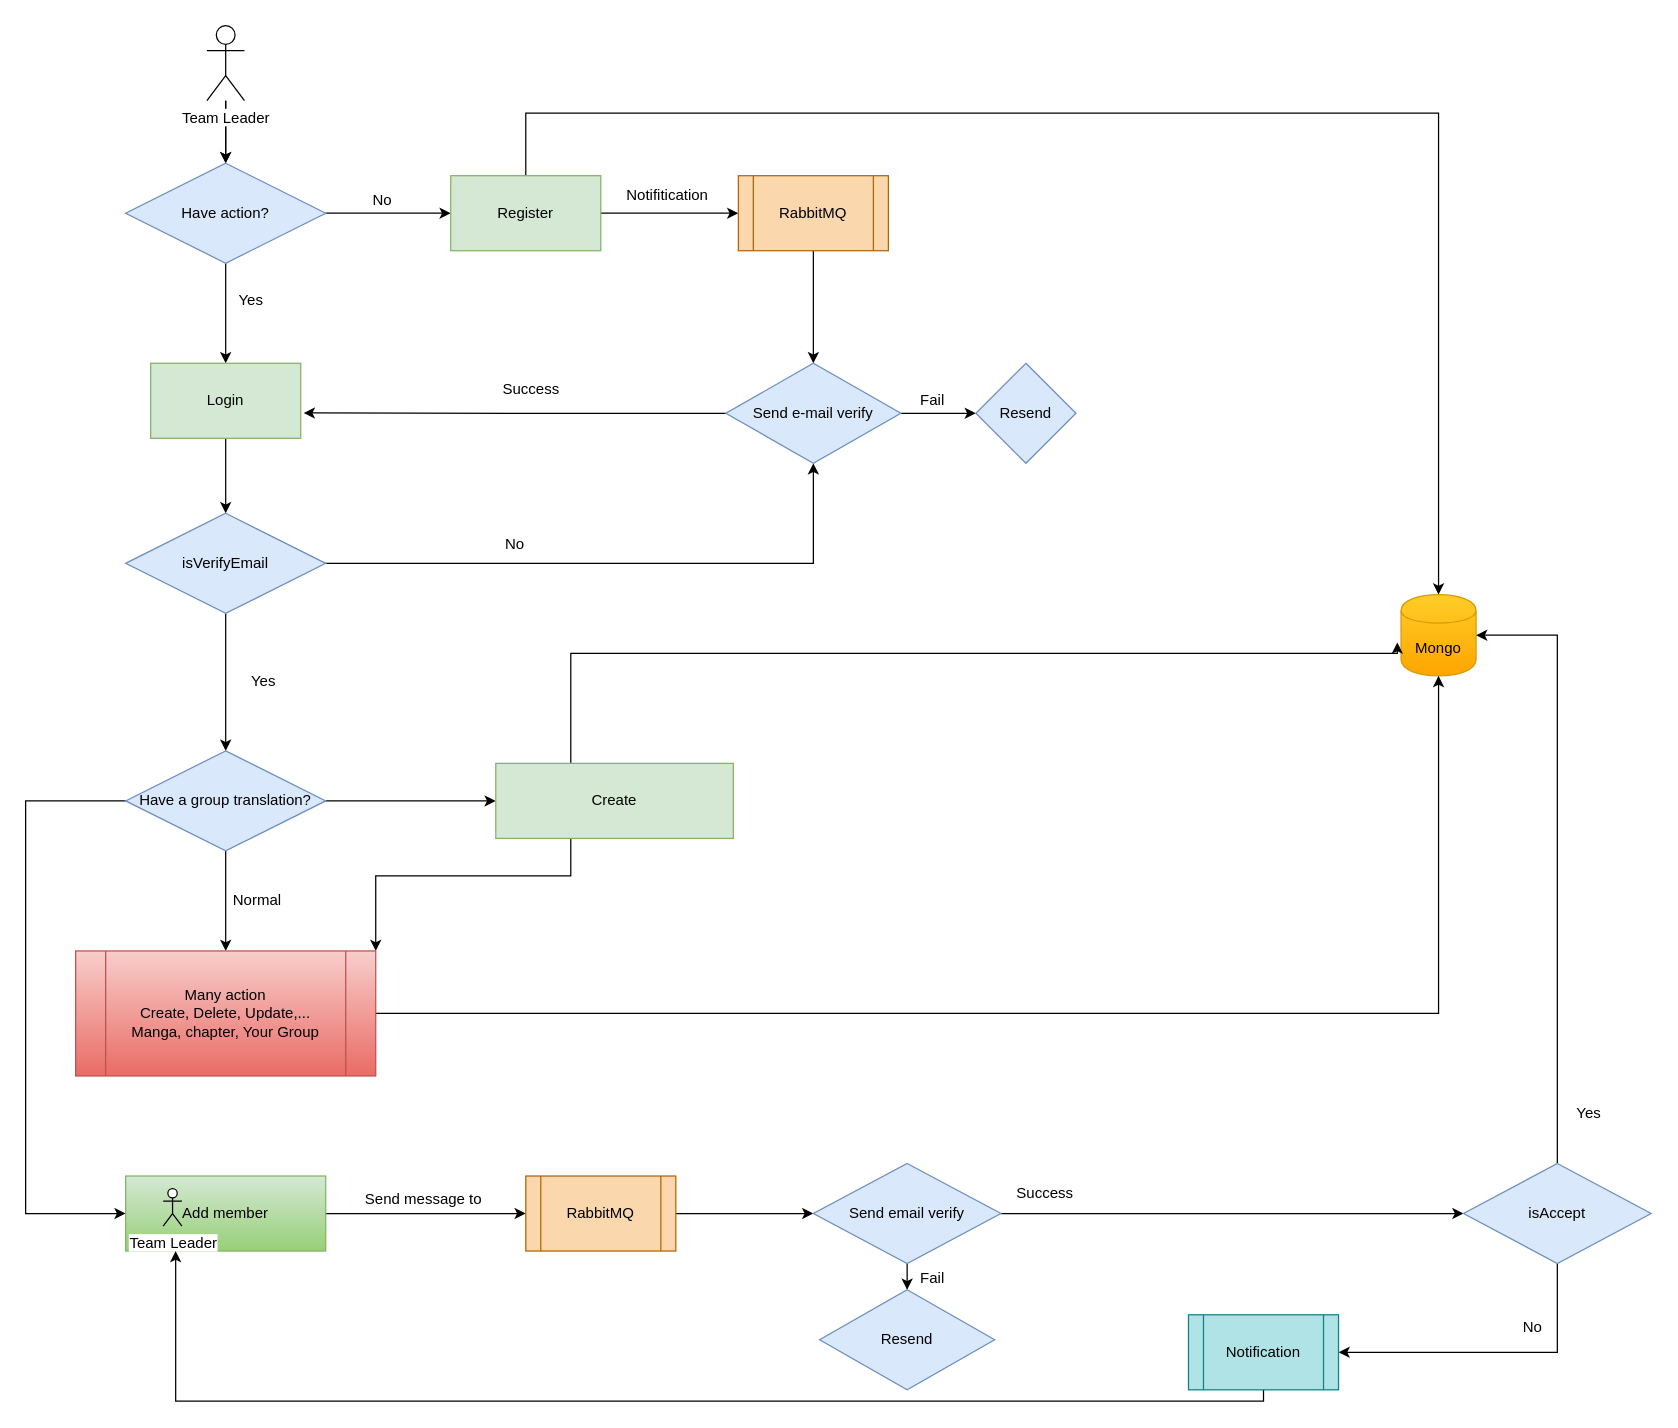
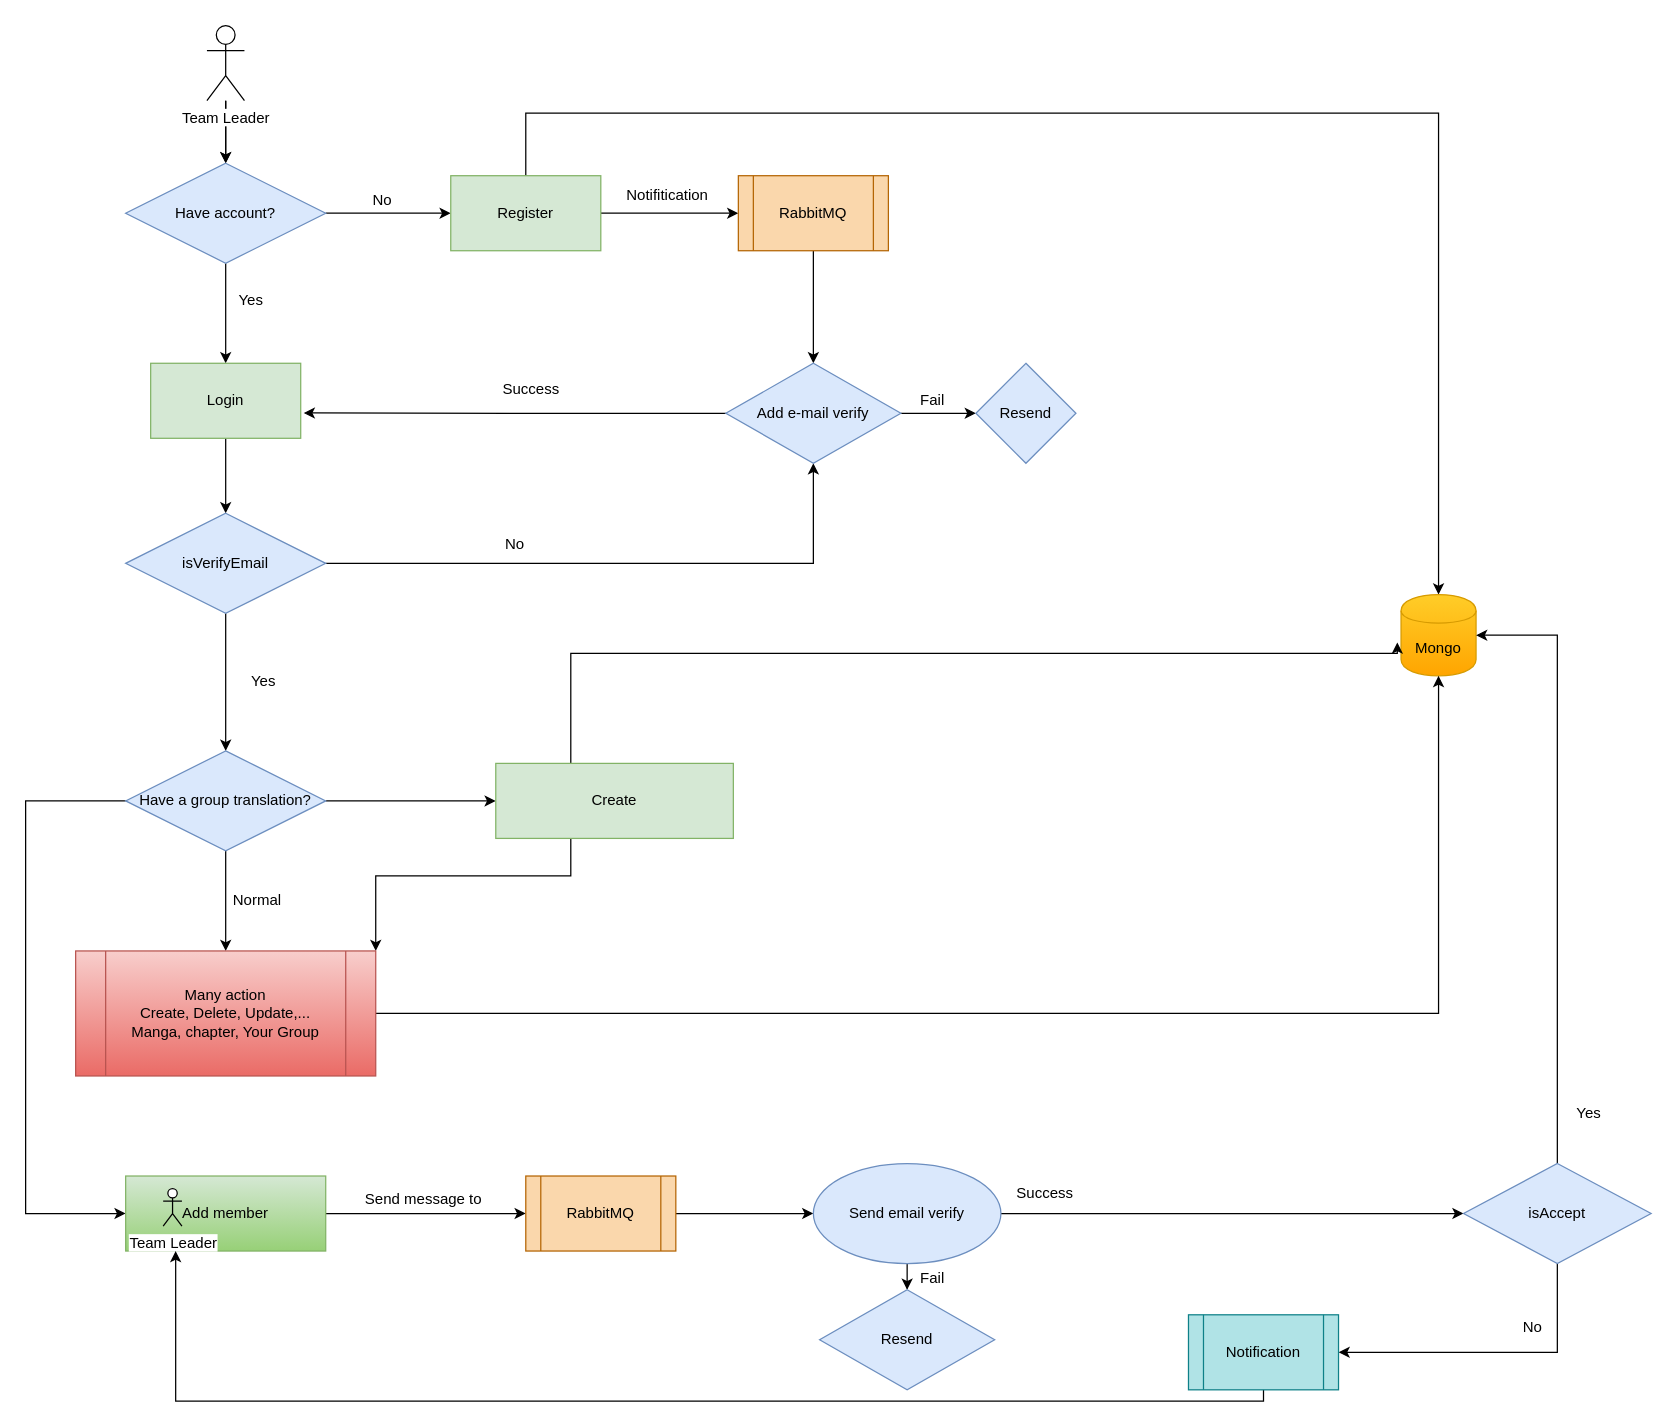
  <mxCell id="0" />
  <mxCell id="1" parent="0" />
  <mxCell id="2" value="" style="edgeStyle=orthogonalEdgeStyle;rounded=0;orthogonalLoop=1;jettySize=auto;html=1;" edge="1" parent="1" source="4"><mxGeometry relative="1" as="geometry"><mxPoint x="180" y="130" as="targetPoint" /></mxGeometry></mxCell>
  <mxCell id="3" value="" style="edgeStyle=orthogonalEdgeStyle;rounded=0;orthogonalLoop=1;jettySize=auto;html=1;" edge="1" parent="1" source="4"><mxGeometry relative="1" as="geometry"><mxPoint x="180" y="130" as="targetPoint" /></mxGeometry></mxCell>
  <mxCell id="4" value="Team Leader" style="shape=umlActor;verticalLabelPosition=bottom;labelBackgroundColor=#ffffff;verticalAlign=top;html=1;outlineConnect=0;" vertex="1" parent="1"><mxGeometry x="165" y="20" width="30" height="60" as="geometry" /></mxCell>
  <mxCell id="5" style="edgeStyle=orthogonalEdgeStyle;rounded=0;orthogonalLoop=1;jettySize=auto;html=1;" edge="1" parent="1" source="7"><mxGeometry relative="1" as="geometry"><mxPoint x="180" y="290" as="targetPoint" /></mxGeometry></mxCell>
  <mxCell id="6" style="edgeStyle=orthogonalEdgeStyle;rounded=0;orthogonalLoop=1;jettySize=auto;html=1;entryX=0;entryY=0.5;entryDx=0;entryDy=0;" edge="1" parent="1" source="7"><mxGeometry relative="1" as="geometry"><mxPoint x="360" y="170" as="targetPoint" /></mxGeometry></mxCell>
- <mxCell id="7" value="Have action?" style="rhombus;whiteSpace=wrap;html=1;fillColor=#dae8fc;strokeColor=#6c8ebf;" vertex="1" parent="1"><mxGeometry x="100" y="130" width="160" height="80" as="geometry" /></mxCell>
+ <mxCell id="7" value="Have account?" style="rhombus;whiteSpace=wrap;html=1;fillColor=#dae8fc;strokeColor=#6c8ebf;" vertex="1" parent="1"><mxGeometry x="100" y="130" width="160" height="80" as="geometry" /></mxCell>
  <mxCell id="8" style="edgeStyle=orthogonalEdgeStyle;rounded=0;orthogonalLoop=1;jettySize=auto;html=1;" edge="1" parent="1" source="10"><mxGeometry relative="1" as="geometry"><mxPoint x="590" y="170" as="targetPoint" /></mxGeometry></mxCell>
  <mxCell id="9" style="edgeStyle=orthogonalEdgeStyle;rounded=0;orthogonalLoop=1;jettySize=auto;html=1;entryX=0.5;entryY=0;entryDx=0;entryDy=0;" edge="1" parent="1" source="10" target="29"><mxGeometry relative="1" as="geometry"><Array as="points"><mxPoint x="420" y="90" /><mxPoint x="1150" y="90" /></Array></mxGeometry></mxCell>
  <mxCell id="10" value="Register" style="rounded=0;whiteSpace=wrap;html=1;fillColor=#d5e8d4;strokeColor=#82b366;" vertex="1" parent="1"><mxGeometry x="360" y="140" width="120" height="60" as="geometry" /></mxCell>
  <mxCell id="11" style="edgeStyle=orthogonalEdgeStyle;rounded=0;orthogonalLoop=1;jettySize=auto;html=1;" edge="1" parent="1" source="12"><mxGeometry relative="1" as="geometry"><mxPoint x="180" y="410" as="targetPoint" /></mxGeometry></mxCell>
  <mxCell id="12" value="Login" style="rounded=0;whiteSpace=wrap;html=1;fillColor=#d5e8d4;strokeColor=#82b366;" vertex="1" parent="1"><mxGeometry x="120" y="290" width="120" height="60" as="geometry" /></mxCell>
  <mxCell id="13" value="Yes" style="text;html=1;align=center;verticalAlign=middle;resizable=0;points=[];autosize=1;" vertex="1" parent="1"><mxGeometry x="180" y="230" width="40" height="20" as="geometry" /></mxCell>
  <mxCell id="14" value="No" style="text;html=1;align=center;verticalAlign=middle;resizable=0;points=[];autosize=1;" vertex="1" parent="1"><mxGeometry x="290" y="150" width="30" height="20" as="geometry" /></mxCell>
  <mxCell id="15" style="edgeStyle=orthogonalEdgeStyle;rounded=0;orthogonalLoop=1;jettySize=auto;html=1;entryX=0.5;entryY=1;entryDx=0;entryDy=0;" edge="1" parent="1" source="17" target="23"><mxGeometry relative="1" as="geometry" /></mxCell>
  <mxCell id="16" style="edgeStyle=orthogonalEdgeStyle;rounded=0;orthogonalLoop=1;jettySize=auto;html=1;entryX=0.5;entryY=0;entryDx=0;entryDy=0;" edge="1" parent="1" source="17"><mxGeometry relative="1" as="geometry"><mxPoint x="180" y="600" as="targetPoint" /></mxGeometry></mxCell>
  <mxCell id="17" value="isVerifyEmail" style="rhombus;whiteSpace=wrap;html=1;fillColor=#dae8fc;strokeColor=#6c8ebf;" vertex="1" parent="1"><mxGeometry x="100" y="410" width="160" height="80" as="geometry" /></mxCell>
  <mxCell id="18" style="edgeStyle=orthogonalEdgeStyle;rounded=0;orthogonalLoop=1;jettySize=auto;html=1;entryX=0.5;entryY=0;entryDx=0;entryDy=0;" edge="1" parent="1" source="19" target="23"><mxGeometry relative="1" as="geometry" /></mxCell>
  <mxCell id="19" value="RabbitMQ" style="shape=process;whiteSpace=wrap;html=1;backgroundOutline=1;fillColor=#fad7ac;strokeColor=#b46504;" vertex="1" parent="1"><mxGeometry x="590" y="140" width="120" height="60" as="geometry" /></mxCell>
  <mxCell id="20" value="Notifitication" style="text;html=1;align=center;verticalAlign=middle;resizable=0;points=[];autosize=1;" vertex="1" parent="1"><mxGeometry x="493" y="146" width="80" height="20" as="geometry" /></mxCell>
  <mxCell id="21" style="edgeStyle=orthogonalEdgeStyle;rounded=0;orthogonalLoop=1;jettySize=auto;html=1;entryX=1.02;entryY=0.662;entryDx=0;entryDy=0;entryPerimeter=0;" edge="1" parent="1" source="23" target="12"><mxGeometry relative="1" as="geometry" /></mxCell>
  <mxCell id="22" style="edgeStyle=orthogonalEdgeStyle;rounded=0;orthogonalLoop=1;jettySize=auto;html=1;entryX=0;entryY=0.5;entryDx=0;entryDy=0;" edge="1" parent="1" source="23" target="25"><mxGeometry relative="1" as="geometry" /></mxCell>
- <mxCell id="23" value="Send e-mail verify" style="rhombus;whiteSpace=wrap;html=1;fillColor=#dae8fc;strokeColor=#6c8ebf;" vertex="1" parent="1"><mxGeometry x="580" y="290" width="140" height="80" as="geometry" /></mxCell>
+ <mxCell id="23" value="Add e-mail verify" style="rhombus;whiteSpace=wrap;html=1;fillColor=#dae8fc;strokeColor=#6c8ebf;" vertex="1" parent="1"><mxGeometry x="580" y="290" width="140" height="80" as="geometry" /></mxCell>
  <mxCell id="24" value="Success" style="text;html=1;align=center;verticalAlign=middle;resizable=0;points=[];autosize=1;" vertex="1" parent="1"><mxGeometry x="394" y="301" width="60" height="20" as="geometry" /></mxCell>
  <mxCell id="25" value="Resend" style="rhombus;whiteSpace=wrap;html=1;fillColor=#dae8fc;strokeColor=#6c8ebf;" vertex="1" parent="1"><mxGeometry x="780" y="290" width="80" height="80" as="geometry" /></mxCell>
  <mxCell id="26" value="Fail" style="text;html=1;align=center;verticalAlign=middle;resizable=0;points=[];autosize=1;" vertex="1" parent="1"><mxGeometry x="730" y="310" width="30" height="20" as="geometry" /></mxCell>
  <mxCell id="27" value="No" style="text;html=1;align=center;verticalAlign=middle;resizable=0;points=[];autosize=1;" vertex="1" parent="1"><mxGeometry x="396" y="425" width="30" height="20" as="geometry" /></mxCell>
  <mxCell id="28" value="Yes" style="text;html=1;align=center;verticalAlign=middle;resizable=0;points=[];autosize=1;" vertex="1" parent="1"><mxGeometry x="190" y="534.5" width="40" height="20" as="geometry" /></mxCell>
  <mxCell id="29" value="Mongo" style="shape=cylinder;whiteSpace=wrap;html=1;boundedLbl=1;backgroundOutline=1;fillColor=#ffcd28;strokeColor=#d79b00;gradientColor=#ffa500;" vertex="1" parent="1"><mxGeometry x="1120" y="475" width="60" height="65" as="geometry" /></mxCell>
  <mxCell id="30" style="edgeStyle=orthogonalEdgeStyle;rounded=0;orthogonalLoop=1;jettySize=auto;html=1;entryX=0;entryY=0.5;entryDx=0;entryDy=0;" edge="1" parent="1" source="33" target="36"><mxGeometry relative="1" as="geometry" /></mxCell>
  <mxCell id="31" value="" style="edgeStyle=orthogonalEdgeStyle;rounded=0;orthogonalLoop=1;jettySize=auto;html=1;" edge="1" parent="1" source="33"><mxGeometry relative="1" as="geometry"><mxPoint x="180" y="760" as="targetPoint" /></mxGeometry></mxCell>
  <mxCell id="32" style="edgeStyle=orthogonalEdgeStyle;rounded=0;orthogonalLoop=1;jettySize=auto;html=1;entryX=0;entryY=0.5;entryDx=0;entryDy=0;" edge="1" parent="1" source="33" target="41"><mxGeometry relative="1" as="geometry"><Array as="points"><mxPoint x="20" y="640" /><mxPoint x="20" y="970" /></Array></mxGeometry></mxCell>
  <mxCell id="33" value="Have a group translation?" style="rhombus;whiteSpace=wrap;html=1;fillColor=#dae8fc;strokeColor=#6c8ebf;" vertex="1" parent="1"><mxGeometry x="100" y="600" width="160" height="80" as="geometry" /></mxCell>
  <mxCell id="34" style="edgeStyle=orthogonalEdgeStyle;rounded=0;orthogonalLoop=1;jettySize=auto;html=1;entryX=-0.05;entryY=0.588;entryDx=0;entryDy=0;entryPerimeter=0;" edge="1" parent="1" source="36" target="29"><mxGeometry relative="1" as="geometry"><Array as="points"><mxPoint x="456" y="522" /></Array></mxGeometry></mxCell>
  <mxCell id="35" style="edgeStyle=orthogonalEdgeStyle;rounded=0;orthogonalLoop=1;jettySize=auto;html=1;entryX=1;entryY=0;entryDx=0;entryDy=0;" edge="1" parent="1" source="36" target="38"><mxGeometry relative="1" as="geometry"><Array as="points"><mxPoint x="456" y="700" /><mxPoint x="300" y="700" /></Array></mxGeometry></mxCell>
  <mxCell id="36" value="Create" style="rounded=0;whiteSpace=wrap;html=1;fillColor=#d5e8d4;strokeColor=#82b366;" vertex="1" parent="1"><mxGeometry x="396" y="610" width="190" height="60" as="geometry" /></mxCell>
  <mxCell id="37" style="edgeStyle=orthogonalEdgeStyle;rounded=0;orthogonalLoop=1;jettySize=auto;html=1;entryX=0.5;entryY=1;entryDx=0;entryDy=0;" edge="1" parent="1" source="38" target="29"><mxGeometry relative="1" as="geometry" /></mxCell>
  <mxCell id="38" value="Many action&lt;br&gt;Create, Delete, Update,...&lt;br&gt;Manga, chapter, Your Group" style="shape=process;whiteSpace=wrap;html=1;backgroundOutline=1;gradientColor=#ea6b66;fillColor=#f8cecc;strokeColor=#b85450;" vertex="1" parent="1"><mxGeometry x="60" y="760" width="240" height="100" as="geometry" /></mxCell>
  <mxCell id="39" value="Normal" style="text;html=1;align=center;verticalAlign=middle;resizable=0;points=[];autosize=1;" vertex="1" parent="1"><mxGeometry x="180" y="710" width="50" height="20" as="geometry" /></mxCell>
  <mxCell id="40" style="edgeStyle=orthogonalEdgeStyle;rounded=0;orthogonalLoop=1;jettySize=auto;html=1;entryX=0;entryY=0.5;entryDx=0;entryDy=0;" edge="1" parent="1" source="41" target="44"><mxGeometry relative="1" as="geometry" /></mxCell>
  <mxCell id="41" value="Add member" style="rounded=0;whiteSpace=wrap;html=1;gradientColor=#97d077;fillColor=#d5e8d4;strokeColor=#82b366;" vertex="1" parent="1"><mxGeometry x="100" y="940" width="160" height="60" as="geometry" /></mxCell>
  <mxCell id="42" value="Team Leader" style="shape=umlActor;verticalLabelPosition=bottom;labelBackgroundColor=#ffffff;verticalAlign=top;html=1;outlineConnect=0;" vertex="1" parent="1"><mxGeometry x="130" y="950" width="15" height="30" as="geometry" /></mxCell>
  <mxCell id="43" style="edgeStyle=orthogonalEdgeStyle;rounded=0;orthogonalLoop=1;jettySize=auto;html=1;" edge="1" parent="1" source="44" target="48"><mxGeometry relative="1" as="geometry" /></mxCell>
  <mxCell id="44" value="RabbitMQ" style="shape=process;whiteSpace=wrap;html=1;backgroundOutline=1;fillColor=#fad7ac;strokeColor=#b46504;" vertex="1" parent="1"><mxGeometry x="420" y="940" width="120" height="60" as="geometry" /></mxCell>
  <mxCell id="45" value="Send message to" style="text;html=1;align=center;verticalAlign=middle;resizable=0;points=[];autosize=1;" vertex="1" parent="1"><mxGeometry x="283" y="949" width="110" height="20" as="geometry" /></mxCell>
  <mxCell id="46" style="edgeStyle=orthogonalEdgeStyle;rounded=0;orthogonalLoop=1;jettySize=auto;html=1;entryX=0.5;entryY=0;entryDx=0;entryDy=0;" edge="1" parent="1" source="48" target="52"><mxGeometry relative="1" as="geometry" /></mxCell>
  <mxCell id="47" style="edgeStyle=orthogonalEdgeStyle;rounded=0;orthogonalLoop=1;jettySize=auto;html=1;entryX=0;entryY=0.5;entryDx=0;entryDy=0;" edge="1" parent="1" source="48" target="51"><mxGeometry relative="1" as="geometry" /></mxCell>
- <mxCell id="48" value="Send email verify" style="rhombus;whiteSpace=wrap;html=1;fillColor=#dae8fc;strokeColor=#6c8ebf;" vertex="1" parent="1"><mxGeometry x="650" y="930" width="150" height="80" as="geometry" /></mxCell>
+ <mxCell id="48" value="Send email verify" style="ellipse;whiteSpace=wrap;html=1;fillColor=#dae8fc;strokeColor=#6c8ebf;" vertex="1" parent="1"><mxGeometry x="650" y="930" width="150" height="80" as="geometry" /></mxCell>
  <mxCell id="49" style="edgeStyle=orthogonalEdgeStyle;rounded=0;orthogonalLoop=1;jettySize=auto;html=1;entryX=1;entryY=0.5;entryDx=0;entryDy=0;" edge="1" parent="1" source="51" target="29"><mxGeometry relative="1" as="geometry" /></mxCell>
  <mxCell id="50" style="edgeStyle=orthogonalEdgeStyle;rounded=0;orthogonalLoop=1;jettySize=auto;html=1;entryX=1;entryY=0.5;entryDx=0;entryDy=0;" edge="1" parent="1" source="51" target="57"><mxGeometry relative="1" as="geometry"><Array as="points"><mxPoint x="1245" y="1081" /></Array></mxGeometry></mxCell>
  <mxCell id="51" value="isAccept" style="rhombus;whiteSpace=wrap;html=1;fillColor=#dae8fc;strokeColor=#6c8ebf;" vertex="1" parent="1"><mxGeometry x="1170" y="930" width="150" height="80" as="geometry" /></mxCell>
  <mxCell id="52" value="Resend" style="rhombus;whiteSpace=wrap;html=1;fillColor=#dae8fc;strokeColor=#6c8ebf;" vertex="1" parent="1"><mxGeometry x="655" y="1031" width="140" height="80" as="geometry" /></mxCell>
  <mxCell id="53" value="Fail" style="text;html=1;align=center;verticalAlign=middle;resizable=0;points=[];autosize=1;" vertex="1" parent="1"><mxGeometry x="730" y="1012" width="30" height="20" as="geometry" /></mxCell>
  <mxCell id="54" value="Success" style="text;html=1;align=center;verticalAlign=middle;resizable=0;points=[];autosize=1;" vertex="1" parent="1"><mxGeometry x="805" y="944" width="60" height="20" as="geometry" /></mxCell>
  <mxCell id="55" value="Yes" style="text;html=1;align=center;verticalAlign=middle;resizable=0;points=[];autosize=1;" vertex="1" parent="1"><mxGeometry x="1250" y="880" width="40" height="20" as="geometry" /></mxCell>
  <mxCell id="56" style="edgeStyle=orthogonalEdgeStyle;rounded=0;orthogonalLoop=1;jettySize=auto;html=1;entryX=0.25;entryY=1;entryDx=0;entryDy=0;" edge="1" parent="1" source="57" target="41"><mxGeometry relative="1" as="geometry"><Array as="points"><mxPoint x="1010" y="1120" /><mxPoint x="140" y="1120" /></Array></mxGeometry></mxCell>
  <mxCell id="57" value="Notification" style="shape=process;whiteSpace=wrap;html=1;backgroundOutline=1;fillColor=#b0e3e6;strokeColor=#0e8088;" vertex="1" parent="1"><mxGeometry x="950" y="1051" width="120" height="60" as="geometry" /></mxCell>
  <mxCell id="58" value="No" style="text;html=1;align=center;verticalAlign=middle;resizable=0;points=[];autosize=1;" vertex="1" parent="1"><mxGeometry x="1210" y="1051" width="30" height="20" as="geometry" /></mxCell>
